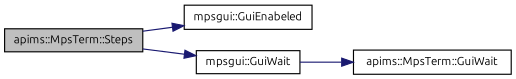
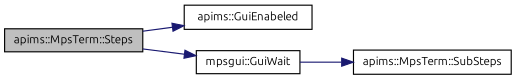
  digraph {
    fontname=Ubuntu
    rankdir=LR
    node [color=black fillcolor=white fontname=Ubuntu fontsize=10 shape=record style=filled]
    edge [color=midnightblue fontname=Ubuntu fontsize=10 labelfontname=Helvetica labelfontsize=10 style=solid]
    n1 [fillcolor=grey75 fontcolor=black height=0.2 label="apims::MpsTerm::Steps" width=0.4]
-   n2 [height=0.2 label="mpsgui::GuiEnabeled" width=0.4]
+   n2 [height=0.2 label="apims::GuiEnabeled" width=0.4]
    n3 [height=0.2 label="mpsgui::GuiWait" width=0.4]
-   n4 [height=0.2 label="apims::MpsTerm::GuiWait" width=0.4]
+   n4 [height=0.2 label="apims::MpsTerm::SubSteps" width=0.4]
    n1 -> n2
    n1 -> n3
    n3 -> n4
  }
